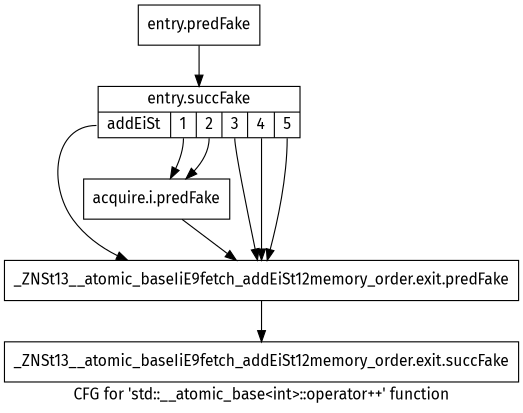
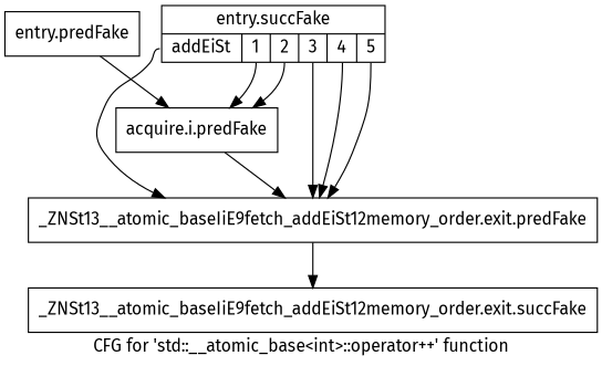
  digraph {
    fontname="Fira Sans"
    label="CFG for 'std::__atomic_base\<int\>::operator++' function"
    node [fontname="Fira Sans" shape=record filename="/tools/Xilinx/Vitis_HLS/2023.1/tps/lnx64/gcc-8.3.0/lib/gcc/x86_64-pc-linux-gnu/8.3.0/../../../../include/c++/8.3.0/bits/atomic_base.h" linenumber=514]
    edge [execusionnum=0 filename="/tools/Xilinx/Vitis_HLS/2023.1/tps/lnx64/gcc-8.3.0/lib/gcc/x86_64-pc-linux-gnu/8.3.0/../../../../include/c++/8.3.0/bits/atomic_base.h" fontname="Fira Sans"]
    n1 [label="{entry.predFake}" filename="" linenumber=""]
    n2 [label="{entry.succFake|{<s0>addEiSt|<s1>1|<s2>2|<s3>3|<s4>4|<s5>5}}"]
    n3 [label="{_ZNSt13__atomic_baseIiE9fetch_addEiSt12memory_order.exit.predFake}"]
    n4 [label="{acquire.i.predFake}"]
    n5 [label="{_ZNSt13__atomic_baseIiE9fetch_addEiSt12memory_order.exit.succFake}" linenumber=280]
-   n1 -> n2
+   n1 -> n4
    n2 -> n3 [tailport=s0]
    n2 -> n3 [tailport=s3]
    n2 -> n3 [tailport=s4]
    n2 -> n3 [tailport=s5]
    n2 -> n4 [tailport=s1 execusionnum="" filename=""]
    n2 -> n4 [tailport=s2 execusionnum="" filename=""]
    n3 -> n5
    n4 -> n3
  }
